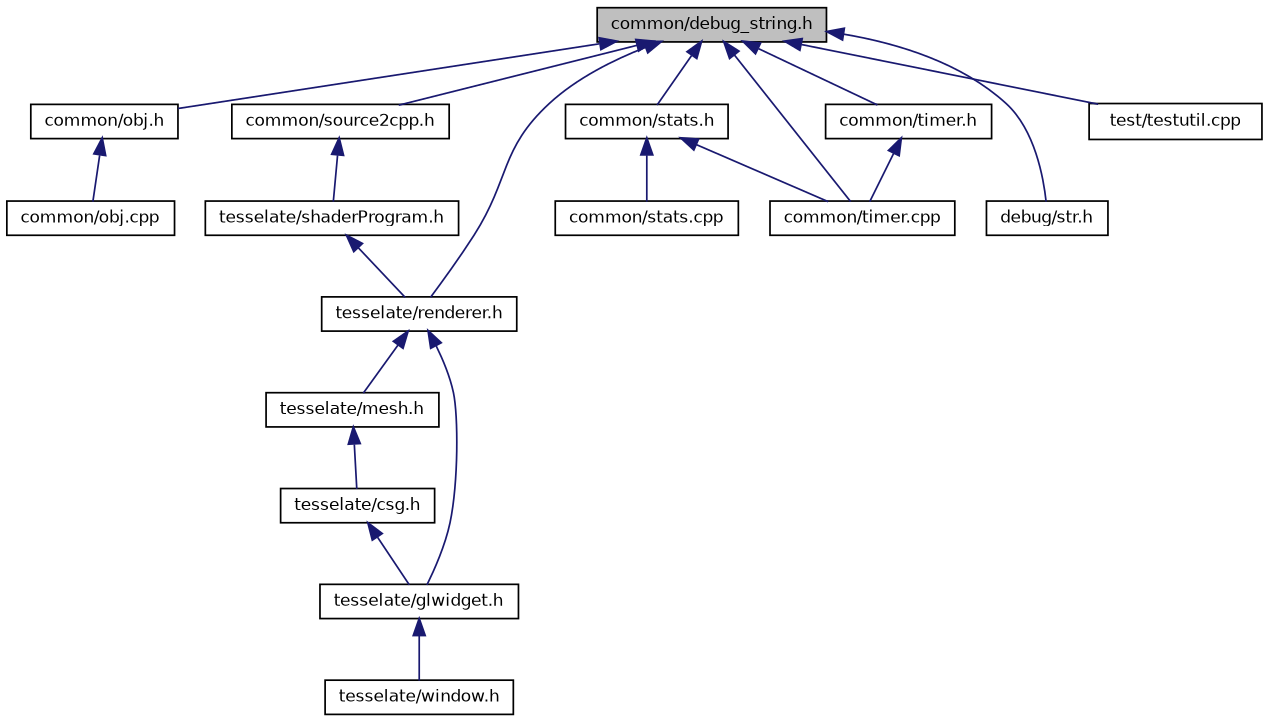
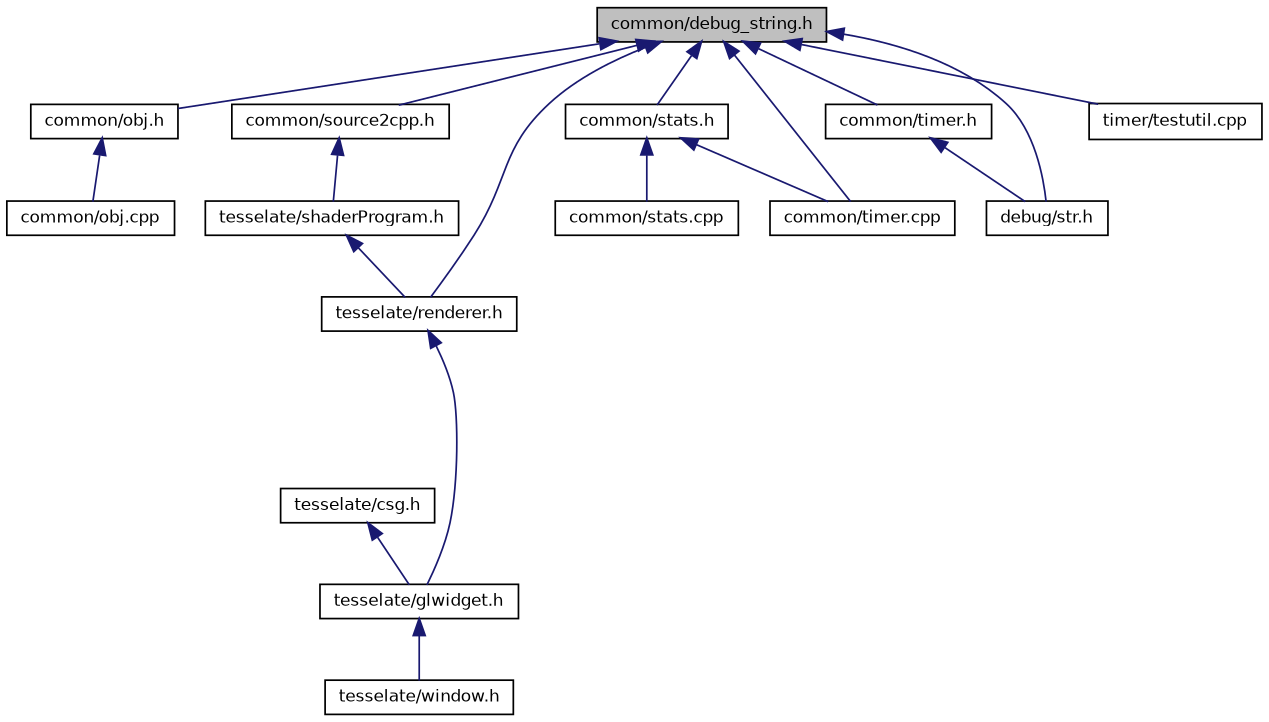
  digraph {
    node [color=black fillcolor=white fontname=Helvetica fontsize=10 shape=record style=filled]
    edge [color=midnightblue dir=back fontname=Helvetica fontsize=10 labelfontname=Helvetica labelfontsize=10 style=solid]
    n1 [fillcolor=grey75 fontcolor=black height=0.2 label="common/debug_string.h" width=0.4]
    n2 [height=0.2 label="common/obj.h" width=0.4]
    n3 [height=0.2 label="common/source2cpp.h" width=0.4]
    n4 [height=0.2 label="tesselate/renderer.h" width=0.4]
    n5 [height=0.2 label="common/stats.h" width=0.4]
    n6 [height=0.2 label="common/timer.cpp" width=0.4]
    n7 [height=0.2 label="debug/str.h" width=0.4]
    n8 [height=0.2 label="common/timer.h" width=0.4]
-   n9 [height=0.2 label="test/testutil.cpp" width=0.4]
+   n9 [height=0.2 label="timer/testutil.cpp" width=0.4]
    n10 [height=0.2 label="common/obj.cpp" width=0.4]
    n11 [height=0.2 label="tesselate/shaderProgram.h" width=0.4]
-   n12 [height=0.2 label="tesselate/mesh.h" width=0.4]
    n13 [height=0.2 label="tesselate/glwidget.h" width=0.4]
    n14 [height=0.2 label="common/stats.cpp" width=0.4]
    n15 [height=0.2 label="tesselate/csg.h" width=0.4]
    n16 [height=0.2 label="tesselate/window.h" width=0.4]
    n1 -> n2
    n1 -> n3
    n1 -> n4
    n1 -> n5
    n1 -> n6
    n1 -> n7
    n1 -> n8
    n1 -> n9
    n2 -> n10
    n3 -> n11
-   n4 -> n12
    n4 -> n13
    n5 -> n6
    n5 -> n14
-   n8 -> n6
+   n8 -> n7
    n11 -> n4
-   n12 -> n15
    n13 -> n16
    n15 -> n13
  }
